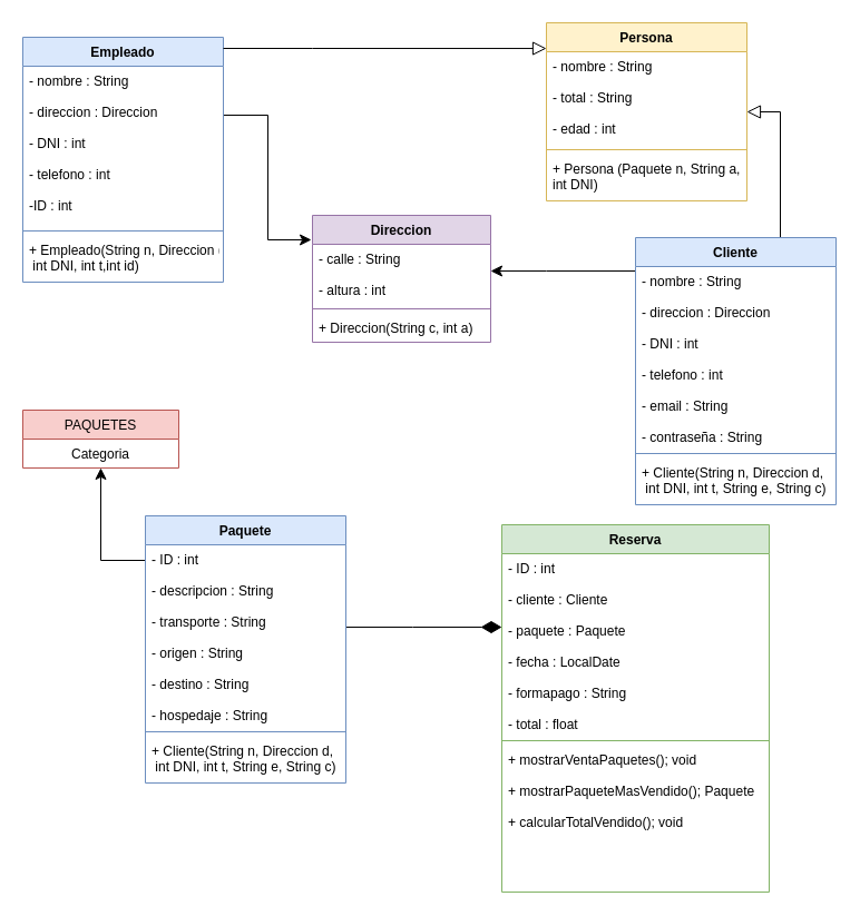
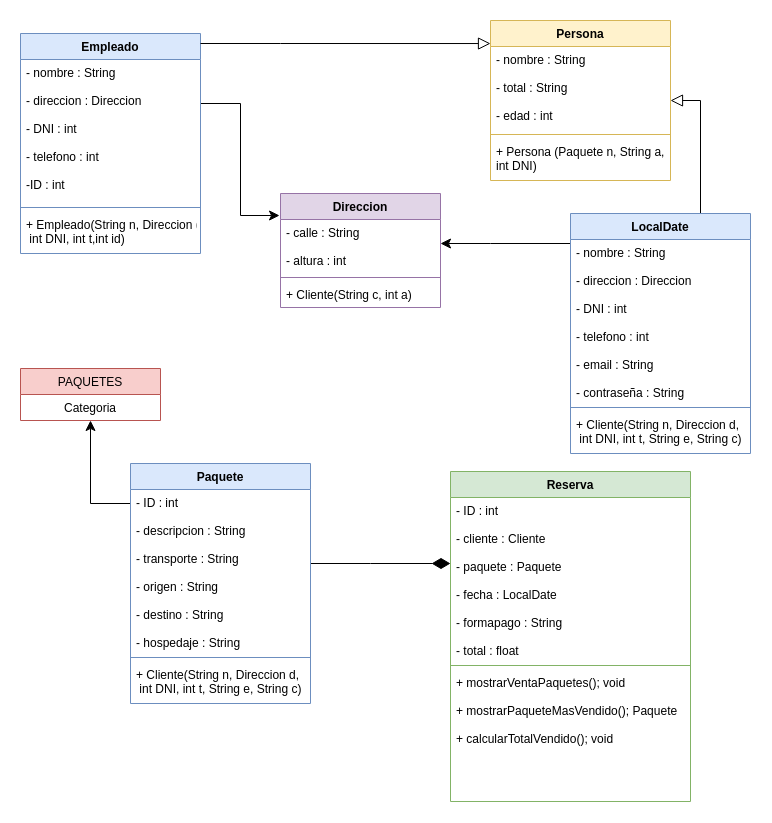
  <mxCell id="0" />
  <mxCell id="1" parent="0" />
  <mxCell id="2" style="edgeStyle=orthogonalEdgeStyle;rounded=0;orthogonalLoop=1;jettySize=auto;html=1;endSize=8;" edge="1" parent="1" source="4" target="20"><mxGeometry relative="1" as="geometry"><Array as="points"><mxPoint x="490" y="243" /><mxPoint x="490" y="243" /></Array></mxGeometry></mxCell>
  <mxCell id="3" style="edgeStyle=orthogonalEdgeStyle;rounded=0;orthogonalLoop=1;jettySize=auto;html=1;strokeWidth=1;endArrow=block;endFill=0;endSize=10;" edge="1" parent="1" source="4" target="24"><mxGeometry relative="1" as="geometry"><Array as="points"><mxPoint x="700" y="100" /></Array></mxGeometry></mxCell>
- <mxCell id="4" value="Cliente&#10;" style="swimlane;fontStyle=1;align=center;verticalAlign=top;childLayout=stackLayout;horizontal=1;startSize=26;horizontalStack=0;resizeParent=1;resizeParentMax=0;resizeLast=0;collapsible=1;marginBottom=0;fillColor=#dae8fc;strokeColor=#6c8ebf;" vertex="1" parent="1"><mxGeometry x="570" y="213" width="180" height="240" as="geometry" /></mxCell>
+ <mxCell id="4" value="LocalDate&#10;" style="swimlane;fontStyle=1;align=center;verticalAlign=top;childLayout=stackLayout;horizontal=1;startSize=26;horizontalStack=0;resizeParent=1;resizeParentMax=0;resizeLast=0;collapsible=1;marginBottom=0;fillColor=#dae8fc;strokeColor=#6c8ebf;" vertex="1" parent="1"><mxGeometry x="570" y="213" width="180" height="240" as="geometry" /></mxCell>
  <mxCell id="5" value="- nombre : String&#10;&#10;- direccion : Direccion&#10;&#10;- DNI : int&#10;&#10;- telefono : int&#10;&#10;- email : String&#10;&#10;- contraseña : String" style="text;strokeColor=none;fillColor=none;align=left;verticalAlign=top;spacingLeft=4;spacingRight=4;overflow=hidden;rotatable=0;points=[[0,0.5],[1,0.5]];portConstraint=eastwest;" vertex="1" parent="4"><mxGeometry y="26" width="180" height="164" as="geometry" /></mxCell>
  <mxCell id="6" value="" style="line;strokeWidth=1;fillColor=none;align=left;verticalAlign=middle;spacingTop=-1;spacingLeft=3;spacingRight=3;rotatable=0;labelPosition=right;points=[];portConstraint=eastwest;strokeColor=inherit;" vertex="1" parent="4"><mxGeometry y="190" width="180" height="8" as="geometry" /></mxCell>
  <mxCell id="7" value="+ Cliente(String n, Direccion d,&#10; int DNI, int t, String e, String c)" style="text;strokeColor=none;fillColor=none;align=left;verticalAlign=top;spacingLeft=4;spacingRight=4;overflow=hidden;rotatable=0;points=[[0,0.5],[1,0.5]];portConstraint=eastwest;" vertex="1" parent="4"><mxGeometry y="198" width="180" height="42" as="geometry" /></mxCell>
  <mxCell id="8" value="Reserva" style="swimlane;fontStyle=1;align=center;verticalAlign=top;childLayout=stackLayout;horizontal=1;startSize=26;horizontalStack=0;resizeParent=1;resizeParentMax=0;resizeLast=0;collapsible=1;marginBottom=0;fillColor=#d5e8d4;strokeColor=#82b366;" vertex="1" parent="1"><mxGeometry x="450" y="471" width="240" height="330" as="geometry" /></mxCell>
  <mxCell id="9" value="- ID : int&#10;&#10;- cliente : Cliente&#10;&#10;- paquete : Paquete&#10;&#10;- fecha : LocalDate&#10;&#10;- formapago : String&#10;&#10;- total : float" style="text;strokeColor=none;fillColor=none;align=left;verticalAlign=top;spacingLeft=4;spacingRight=4;overflow=hidden;rotatable=0;points=[[0,0.5],[1,0.5]];portConstraint=eastwest;" vertex="1" parent="8"><mxGeometry y="26" width="240" height="164" as="geometry" /></mxCell>
  <mxCell id="10" value="" style="line;strokeWidth=1;fillColor=none;align=left;verticalAlign=middle;spacingTop=-1;spacingLeft=3;spacingRight=3;rotatable=0;labelPosition=right;points=[];portConstraint=eastwest;strokeColor=inherit;" vertex="1" parent="8"><mxGeometry y="190" width="240" height="8" as="geometry" /></mxCell>
  <mxCell id="11" value="+ mostrarVentaPaquetes(); void&#10;&#10;+ mostrarPaqueteMasVendido(); Paquete&#10;&#10;+ calcularTotalVendido(); void" style="text;strokeColor=none;fillColor=none;align=left;verticalAlign=top;spacingLeft=4;spacingRight=4;overflow=hidden;rotatable=0;points=[[0,0.5],[1,0.5]];portConstraint=eastwest;" vertex="1" parent="8"><mxGeometry y="198" width="240" height="132" as="geometry" /></mxCell>
  <mxCell id="12" style="edgeStyle=orthogonalEdgeStyle;rounded=0;orthogonalLoop=1;jettySize=auto;html=1;endSize=8;" edge="1" parent="1" source="15" target="18"><mxGeometry relative="1" as="geometry"><Array as="points"><mxPoint x="90" y="503" /></Array></mxGeometry></mxCell>
  <mxCell id="13" style="edgeStyle=orthogonalEdgeStyle;rounded=0;orthogonalLoop=1;jettySize=auto;html=1;endArrow=diamondThin;endFill=1;endSize=16;" edge="1" parent="1" source="14" target="8"><mxGeometry relative="1" as="geometry"><Array as="points"><mxPoint x="370" y="563" /><mxPoint x="370" y="563" /></Array></mxGeometry></mxCell>
  <mxCell id="14" value="Paquete" style="swimlane;fontStyle=1;align=center;verticalAlign=top;childLayout=stackLayout;horizontal=1;startSize=26;horizontalStack=0;resizeParent=1;resizeParentMax=0;resizeLast=0;collapsible=1;marginBottom=0;fillColor=#dae8fc;strokeColor=#6c8ebf;" vertex="1" parent="1"><mxGeometry x="130" y="463" width="180" height="240" as="geometry" /></mxCell>
  <mxCell id="15" value="- ID : int&#10;&#10;- descripcion : String&#10;&#10;- transporte : String&#10;&#10;- origen : String&#10;&#10;- destino : String&#10;&#10;- hospedaje : String" style="text;strokeColor=none;fillColor=none;align=left;verticalAlign=top;spacingLeft=4;spacingRight=4;overflow=hidden;rotatable=0;points=[[0,0.5],[1,0.5]];portConstraint=eastwest;" vertex="1" parent="14"><mxGeometry y="26" width="180" height="164" as="geometry" /></mxCell>
  <mxCell id="16" value="" style="line;strokeWidth=1;fillColor=none;align=left;verticalAlign=middle;spacingTop=-1;spacingLeft=3;spacingRight=3;rotatable=0;labelPosition=right;points=[];portConstraint=eastwest;strokeColor=inherit;" vertex="1" parent="14"><mxGeometry y="190" width="180" height="8" as="geometry" /></mxCell>
  <mxCell id="17" value="+ Cliente(String n, Direccion d,&#10; int DNI, int t, String e, String c)" style="text;strokeColor=none;fillColor=none;align=left;verticalAlign=top;spacingLeft=4;spacingRight=4;overflow=hidden;rotatable=0;points=[[0,0.5],[1,0.5]];portConstraint=eastwest;" vertex="1" parent="14"><mxGeometry y="198" width="180" height="42" as="geometry" /></mxCell>
  <mxCell id="18" value="PAQUETES" style="swimlane;fontStyle=0;childLayout=stackLayout;horizontal=1;startSize=26;fillColor=#f8cecc;horizontalStack=0;resizeParent=1;resizeParentMax=0;resizeLast=0;collapsible=1;marginBottom=0;strokeColor=#b85450;" vertex="1" parent="1"><mxGeometry x="20" y="368" width="140" height="52" as="geometry" /></mxCell>
  <mxCell id="19" value="Categoria" style="text;strokeColor=none;fillColor=none;align=center;verticalAlign=top;spacingLeft=4;spacingRight=4;overflow=hidden;rotatable=0;points=[[0,0.5],[1,0.5]];portConstraint=eastwest;" vertex="1" parent="18"><mxGeometry y="26" width="140" height="26" as="geometry" /></mxCell>
  <mxCell id="20" value="Direccion" style="swimlane;fontStyle=1;align=center;verticalAlign=top;childLayout=stackLayout;horizontal=1;startSize=26;horizontalStack=0;resizeParent=1;resizeParentMax=0;resizeLast=0;collapsible=1;marginBottom=0;fillColor=#e1d5e7;strokeColor=#9673a6;" vertex="1" parent="1"><mxGeometry x="280" y="193" width="160" height="114" as="geometry" /></mxCell>
  <mxCell id="21" value="- calle : String&#10;&#10;- altura : int" style="text;strokeColor=none;fillColor=none;align=left;verticalAlign=top;spacingLeft=4;spacingRight=4;overflow=hidden;rotatable=0;points=[[0,0.5],[1,0.5]];portConstraint=eastwest;" vertex="1" parent="20"><mxGeometry y="26" width="160" height="54" as="geometry" /></mxCell>
  <mxCell id="22" value="" style="line;strokeWidth=1;fillColor=none;align=left;verticalAlign=middle;spacingTop=-1;spacingLeft=3;spacingRight=3;rotatable=0;labelPosition=right;points=[];portConstraint=eastwest;strokeColor=inherit;" vertex="1" parent="20"><mxGeometry y="80" width="160" height="8" as="geometry" /></mxCell>
- <mxCell id="23" value="+ Direccion(String c, int a)" style="text;strokeColor=none;fillColor=none;align=left;verticalAlign=top;spacingLeft=4;spacingRight=4;overflow=hidden;rotatable=0;points=[[0,0.5],[1,0.5]];portConstraint=eastwest;" vertex="1" parent="20"><mxGeometry y="88" width="160" height="26" as="geometry" /></mxCell>
+ <mxCell id="23" value="+ Cliente(String c, int a)" style="text;strokeColor=none;fillColor=none;align=left;verticalAlign=top;spacingLeft=4;spacingRight=4;overflow=hidden;rotatable=0;points=[[0,0.5],[1,0.5]];portConstraint=eastwest;" vertex="1" parent="20"><mxGeometry y="88" width="160" height="26" as="geometry" /></mxCell>
  <mxCell id="24" value="Persona" style="swimlane;fontStyle=1;align=center;verticalAlign=top;childLayout=stackLayout;horizontal=1;startSize=26;horizontalStack=0;resizeParent=1;resizeParentMax=0;resizeLast=0;collapsible=1;marginBottom=0;fillColor=#fff2cc;strokeColor=#d6b656;" vertex="1" parent="1"><mxGeometry x="490" y="20" width="180" height="160" as="geometry" /></mxCell>
  <mxCell id="25" value="- nombre : String&#10;&#10;- total : String&#10;&#10;- edad : int&#10;&#10;" style="text;strokeColor=none;fillColor=none;align=left;verticalAlign=top;spacingLeft=4;spacingRight=4;overflow=hidden;rotatable=0;points=[[0,0.5],[1,0.5]];portConstraint=eastwest;" vertex="1" parent="24"><mxGeometry y="26" width="180" height="84" as="geometry" /></mxCell>
  <mxCell id="26" value="" style="line;strokeWidth=1;fillColor=none;align=left;verticalAlign=middle;spacingTop=-1;spacingLeft=3;spacingRight=3;rotatable=0;labelPosition=right;points=[];portConstraint=eastwest;strokeColor=inherit;" vertex="1" parent="24"><mxGeometry y="110" width="180" height="8" as="geometry" /></mxCell>
  <mxCell id="27" value="+ Persona (Paquete n, String a,&#10;int DNI)" style="text;strokeColor=none;fillColor=none;align=left;verticalAlign=top;spacingLeft=4;spacingRight=4;overflow=hidden;rotatable=0;points=[[0,0.5],[1,0.5]];portConstraint=eastwest;" vertex="1" parent="24"><mxGeometry y="118" width="180" height="42" as="geometry" /></mxCell>
  <mxCell id="28" style="edgeStyle=orthogonalEdgeStyle;rounded=0;orthogonalLoop=1;jettySize=auto;html=1;entryX=-0.006;entryY=0.193;entryDx=0;entryDy=0;entryPerimeter=0;endSize=8;" edge="1" parent="1" source="29" target="20"><mxGeometry relative="1" as="geometry"><Array as="points"><mxPoint x="240" y="103" /><mxPoint x="240" y="215" /></Array></mxGeometry></mxCell>
  <mxCell id="29" value="Empleado" style="swimlane;fontStyle=1;align=center;verticalAlign=top;childLayout=stackLayout;horizontal=1;startSize=26;horizontalStack=0;resizeParent=1;resizeParentMax=0;resizeLast=0;collapsible=1;marginBottom=0;fillColor=#dae8fc;strokeColor=#6c8ebf;" vertex="1" parent="1"><mxGeometry x="20" y="33" width="180" height="220" as="geometry" /></mxCell>
  <mxCell id="30" value="- nombre : String&#10;&#10;- direccion : Direccion&#10;&#10;- DNI : int&#10;&#10;- telefono : int&#10;&#10;-ID : int&#10;" style="text;strokeColor=none;fillColor=none;align=left;verticalAlign=top;spacingLeft=4;spacingRight=4;overflow=hidden;rotatable=0;points=[[0,0.5],[1,0.5]];portConstraint=eastwest;" vertex="1" parent="29"><mxGeometry y="26" width="180" height="144" as="geometry" /></mxCell>
  <mxCell id="31" value="" style="line;strokeWidth=1;fillColor=none;align=left;verticalAlign=middle;spacingTop=-1;spacingLeft=3;spacingRight=3;rotatable=0;labelPosition=right;points=[];portConstraint=eastwest;strokeColor=inherit;" vertex="1" parent="29"><mxGeometry y="170" width="180" height="8" as="geometry" /></mxCell>
  <mxCell id="32" value="+ Empleado(String n, Direccion d,&#10; int DNI, int t,int id)" style="text;strokeColor=none;fillColor=none;align=left;verticalAlign=top;spacingLeft=4;spacingRight=4;overflow=hidden;rotatable=0;points=[[0,0.5],[1,0.5]];portConstraint=eastwest;" vertex="1" parent="29"><mxGeometry y="178" width="180" height="42" as="geometry" /></mxCell>
  <mxCell id="33" style="edgeStyle=orthogonalEdgeStyle;rounded=0;orthogonalLoop=1;jettySize=auto;html=1;strokeWidth=1;endArrow=block;endFill=0;endSize=10;entryX=0;entryY=0.144;entryDx=0;entryDy=0;entryPerimeter=0;" edge="1" parent="1" source="29" target="24"><mxGeometry relative="1" as="geometry"><Array as="points"><mxPoint x="280" y="43" /><mxPoint x="280" y="43" /></Array><mxPoint x="309" y="123" as="sourcePoint" /><mxPoint x="439" y="43" as="targetPoint" /></mxGeometry></mxCell>
